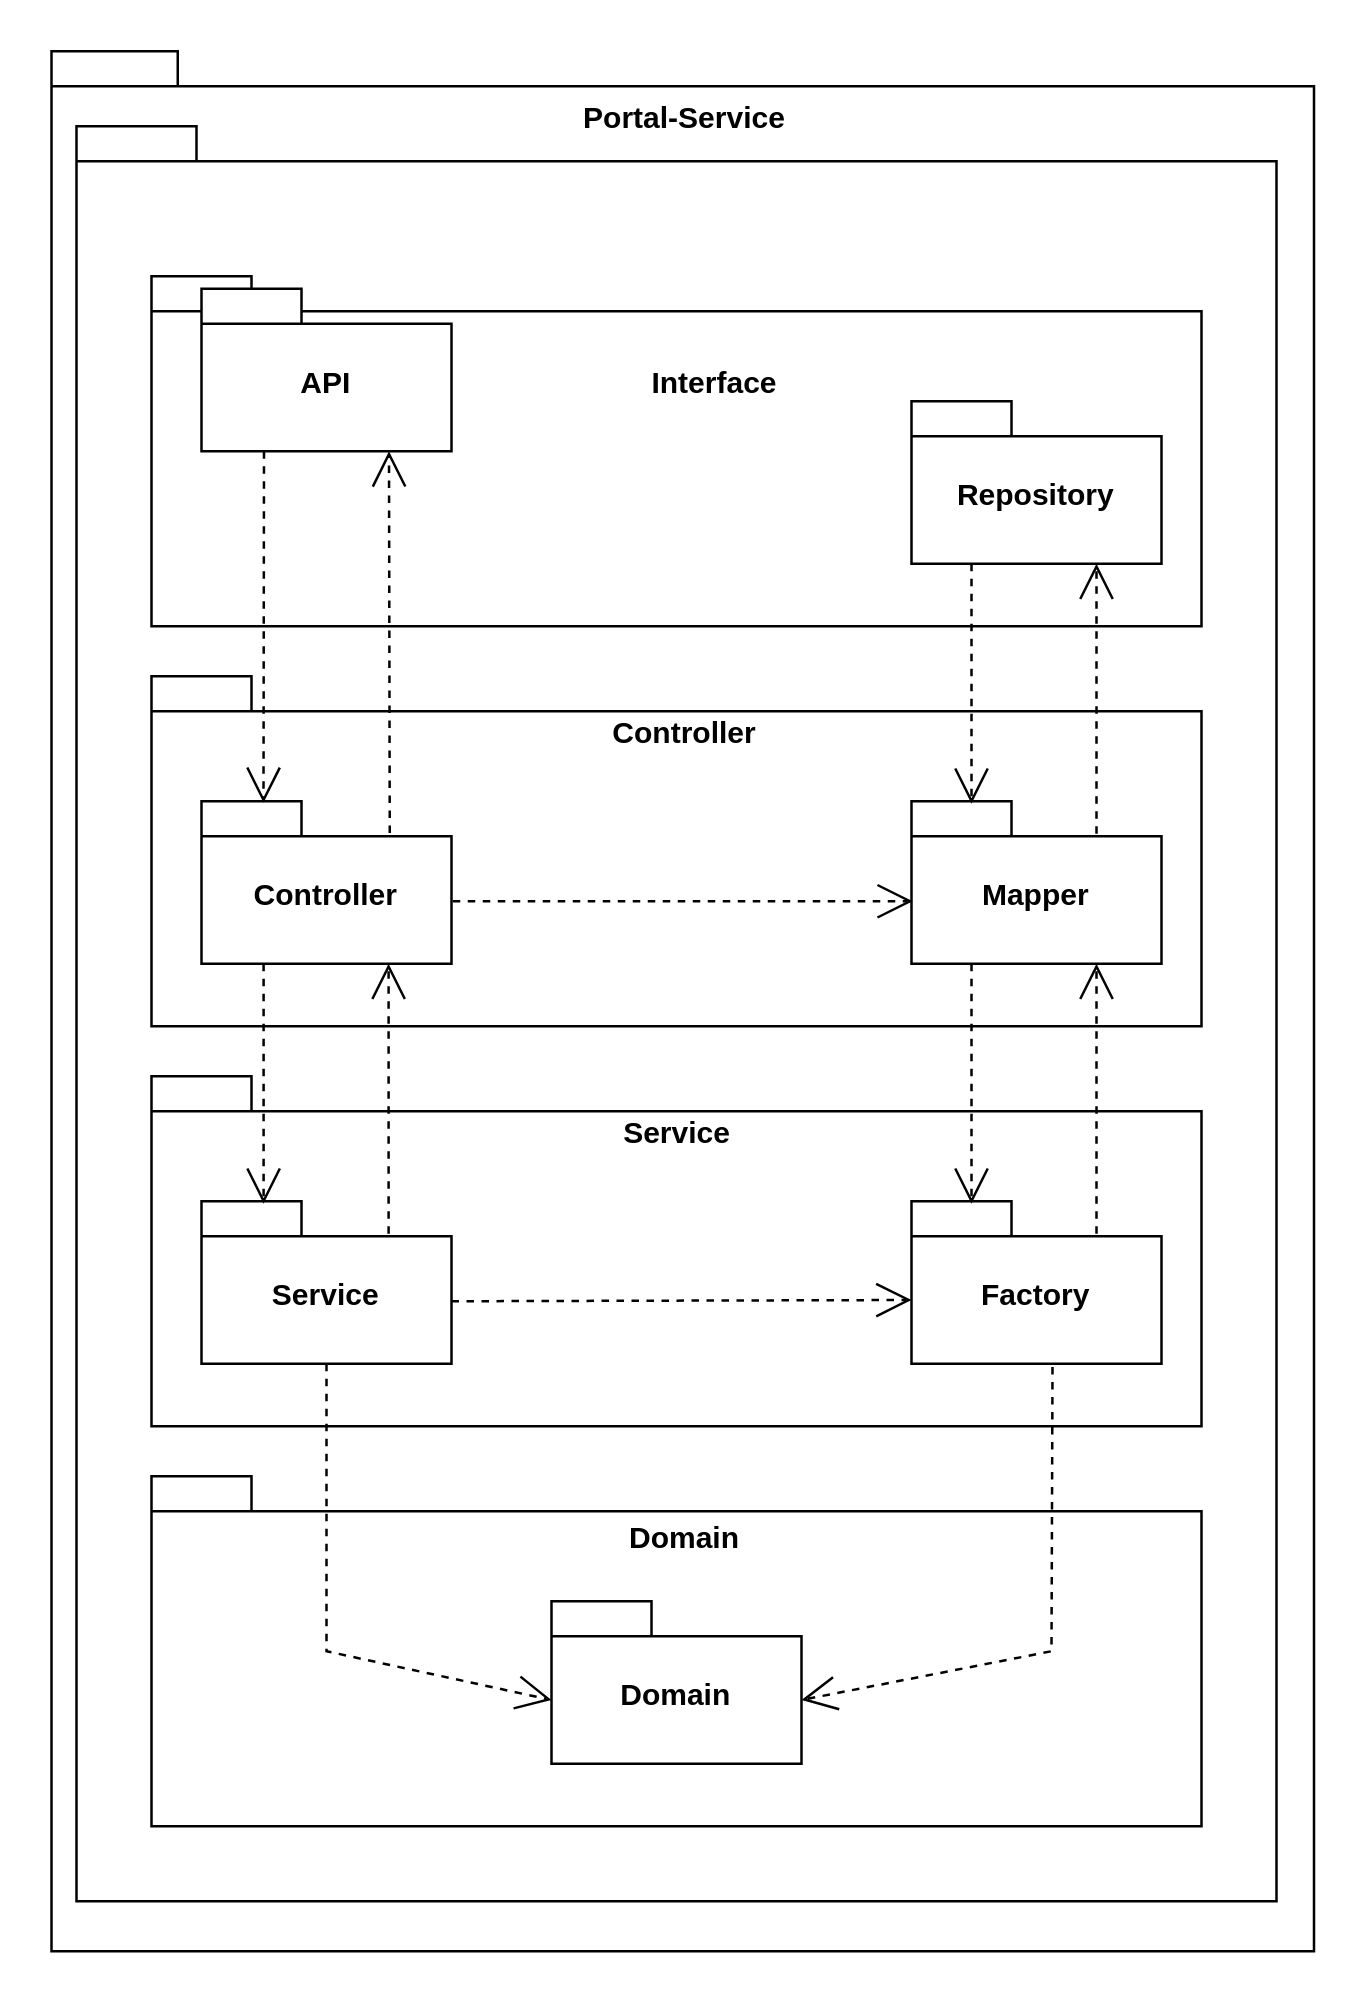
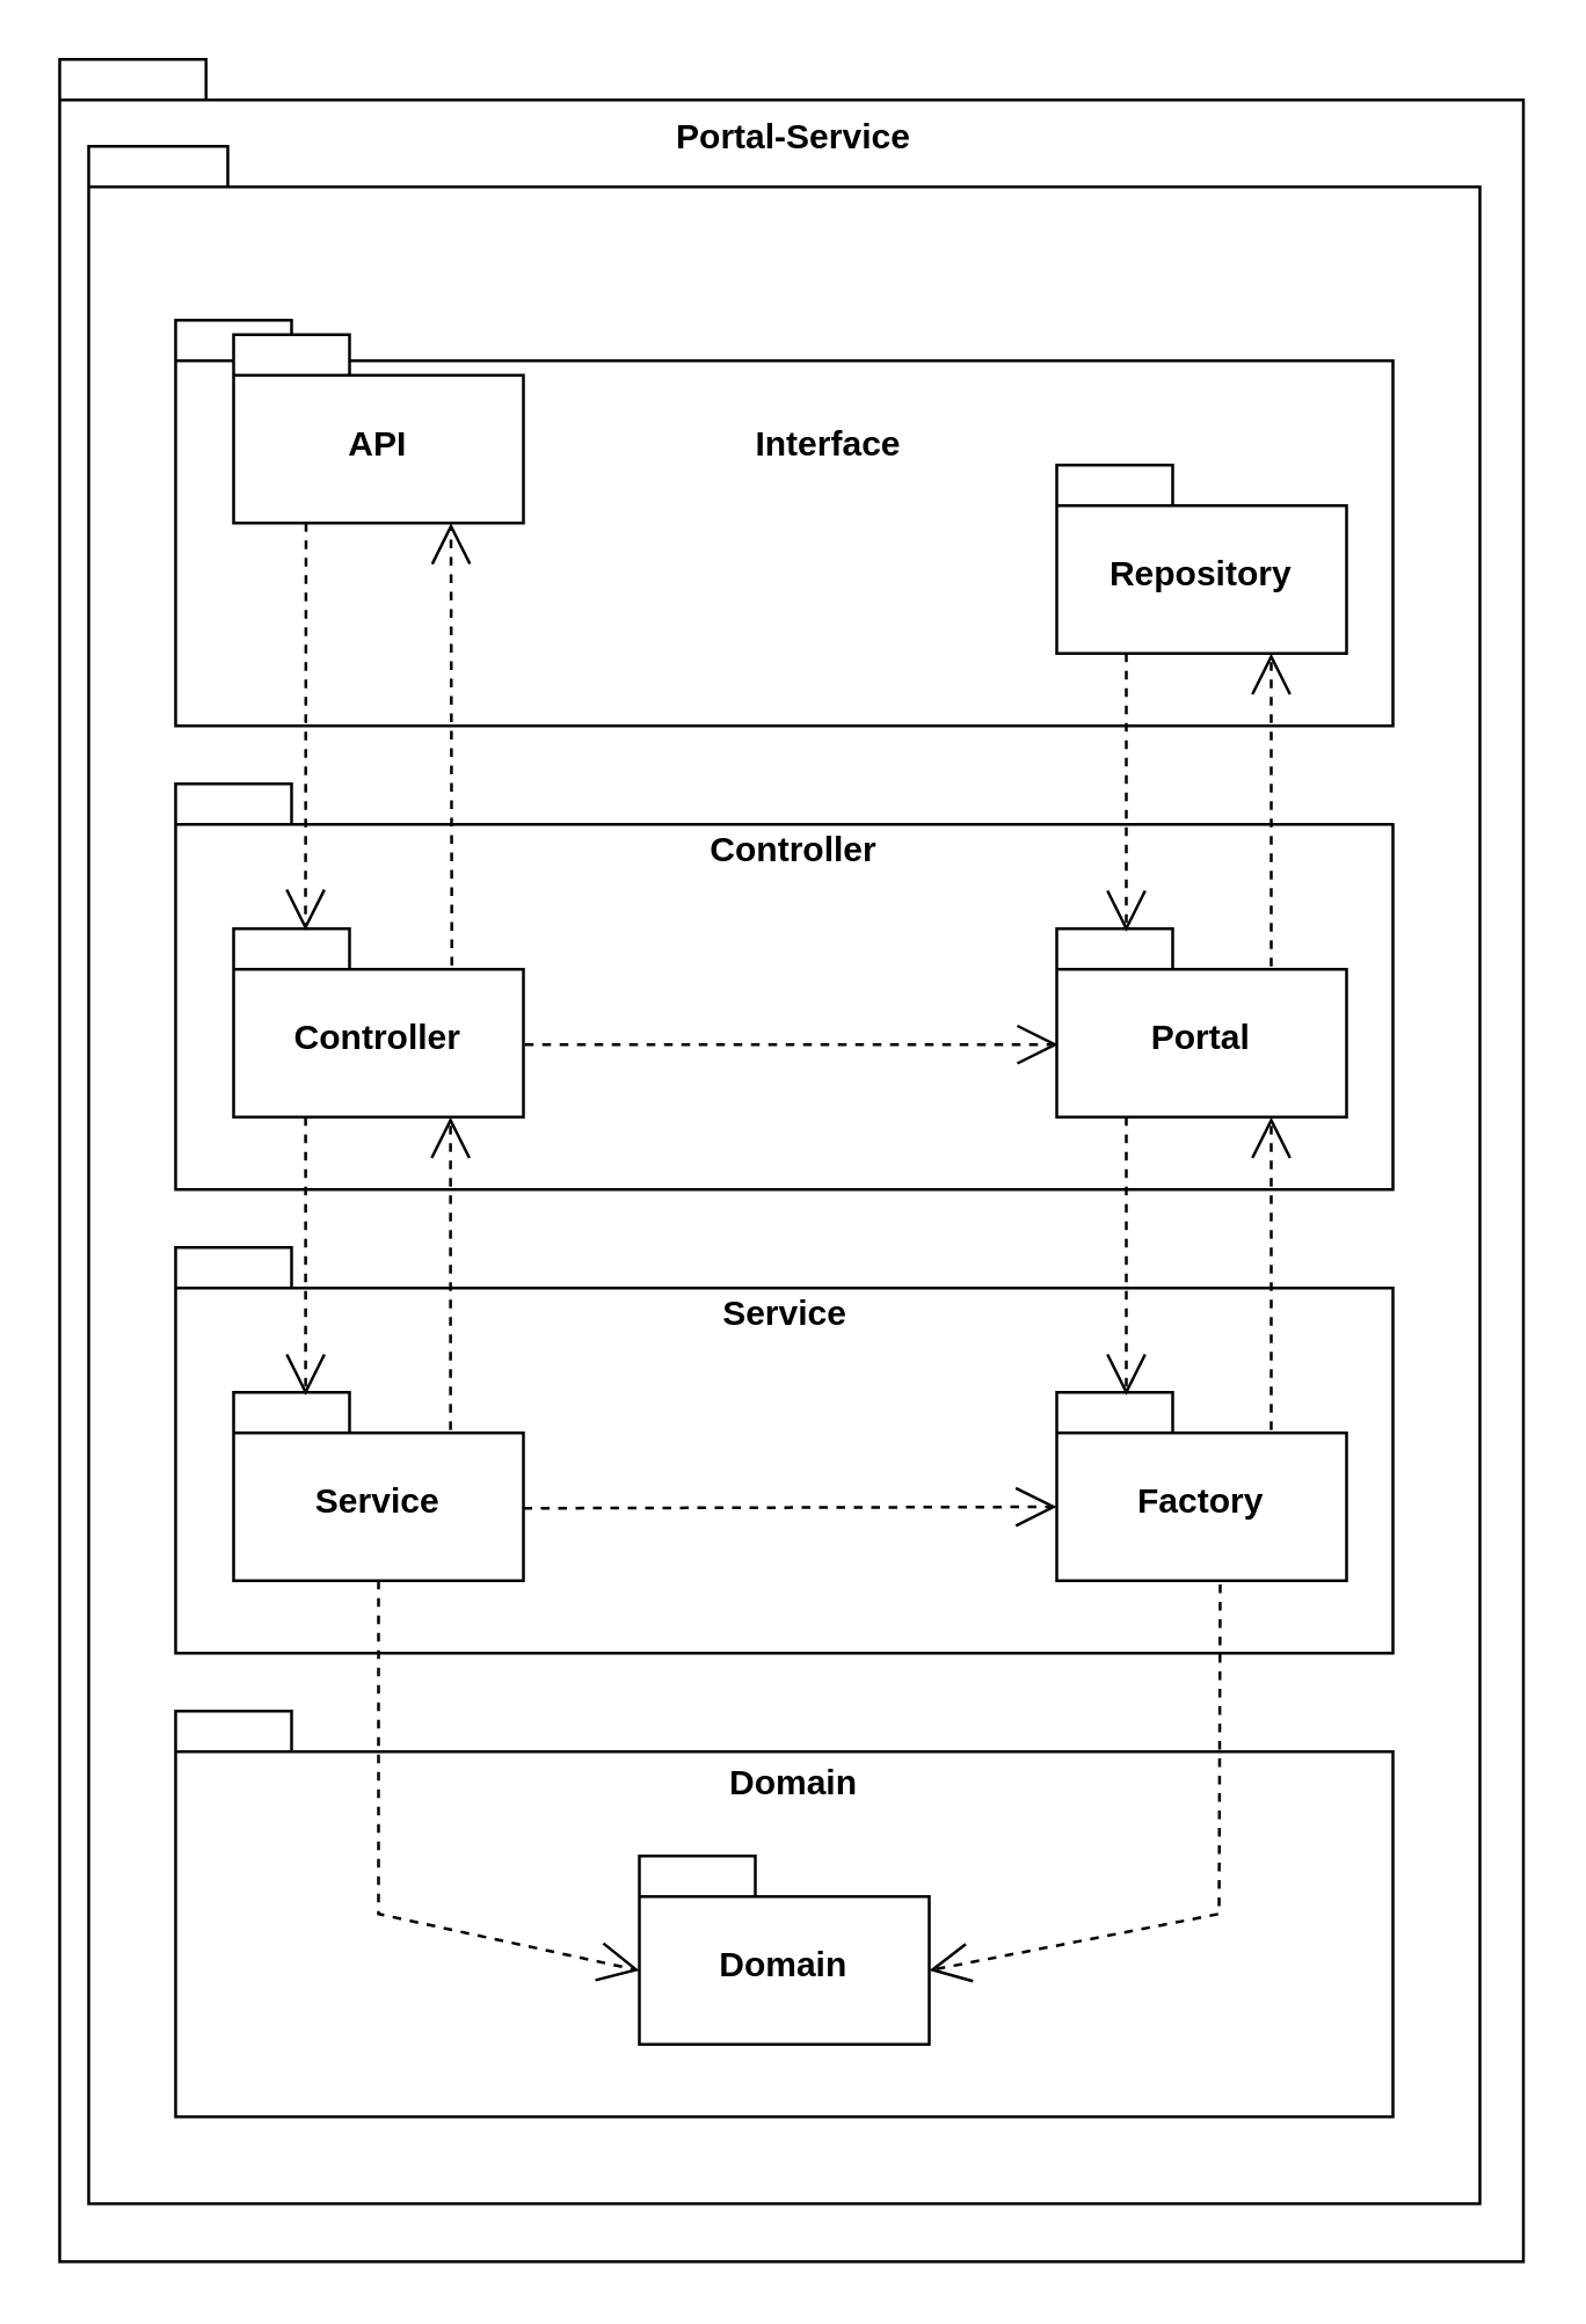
  <mxCell id="0" />
  <mxCell id="1" parent="0" />
  <mxCell id="2" value="" style="shape=folder;fontStyle=1;spacingTop=10;tabWidth=40;tabHeight=14;tabPosition=left;html=1;whiteSpace=wrap;" parent="1" vertex="1"><mxGeometry x="20" y="20" width="505" height="760" as="geometry" /></mxCell>
  <mxCell id="3" value="" style="shape=folder;fontStyle=1;spacingTop=10;tabWidth=40;tabHeight=14;tabPosition=left;html=1;whiteSpace=wrap;" parent="1" vertex="1"><mxGeometry x="30" y="50" width="480" height="710" as="geometry" /></mxCell>
  <mxCell id="4" value="Portal-Service" style="text;align=center;fontStyle=1;verticalAlign=middle;spacingLeft=3;spacingRight=3;strokeColor=none;rotatable=0;points=[[0,0.5],[1,0.5]];portConstraint=eastwest;html=1;" parent="1" vertex="1"><mxGeometry x="232.5" y="34" width="80" height="26" as="geometry" /></mxCell>
  <mxCell id="5" value="" style="shape=folder;fontStyle=1;spacingTop=10;tabWidth=40;tabHeight=14;tabPosition=left;html=1;whiteSpace=wrap;" parent="1" vertex="1"><mxGeometry x="60" y="110" width="420" height="140" as="geometry" /></mxCell>
  <mxCell id="6" value="API" style="shape=folder;fontStyle=1;spacingTop=10;tabWidth=40;tabHeight=14;tabPosition=left;html=1;whiteSpace=wrap;" vertex="1" parent="1"><mxGeometry x="80" y="115" width="100" height="65" as="geometry" /></mxCell>
  <mxCell id="7" value="Repository" style="shape=folder;fontStyle=1;spacingTop=10;tabWidth=40;tabHeight=14;tabPosition=left;html=1;whiteSpace=wrap;" vertex="1" parent="1"><mxGeometry x="364" y="160" width="100" height="65" as="geometry" /></mxCell>
  <mxCell id="8" value="" style="shape=folder;fontStyle=1;spacingTop=10;tabWidth=40;tabHeight=14;tabPosition=left;html=1;whiteSpace=wrap;" vertex="1" parent="1"><mxGeometry x="60" y="270" width="420" height="140" as="geometry" /></mxCell>
  <mxCell id="9" value="" style="shape=folder;fontStyle=1;spacingTop=10;tabWidth=40;tabHeight=14;tabPosition=left;html=1;whiteSpace=wrap;" vertex="1" parent="1"><mxGeometry x="60" y="430" width="420" height="140" as="geometry" /></mxCell>
  <mxCell id="10" value="" style="shape=folder;fontStyle=1;spacingTop=10;tabWidth=40;tabHeight=14;tabPosition=left;html=1;whiteSpace=wrap;" vertex="1" parent="1"><mxGeometry x="60" y="590" width="420" height="140" as="geometry" /></mxCell>
  <mxCell id="11" value="Controller" style="shape=folder;fontStyle=1;spacingTop=10;tabWidth=40;tabHeight=14;tabPosition=left;html=1;whiteSpace=wrap;" vertex="1" parent="1"><mxGeometry x="80" y="320" width="100" height="65" as="geometry" /></mxCell>
- <mxCell id="12" value="Mapper" style="shape=folder;fontStyle=1;spacingTop=10;tabWidth=40;tabHeight=14;tabPosition=left;html=1;whiteSpace=wrap;" vertex="1" parent="1"><mxGeometry x="364" y="320" width="100" height="65" as="geometry" /></mxCell>
+ <mxCell id="12" value="Portal" style="shape=folder;fontStyle=1;spacingTop=10;tabWidth=40;tabHeight=14;tabPosition=left;html=1;whiteSpace=wrap;" vertex="1" parent="1"><mxGeometry x="364" y="320" width="100" height="65" as="geometry" /></mxCell>
  <mxCell id="13" value="Service" style="shape=folder;fontStyle=1;spacingTop=10;tabWidth=40;tabHeight=14;tabPosition=left;html=1;whiteSpace=wrap;" vertex="1" parent="1"><mxGeometry x="80" y="480" width="100" height="65" as="geometry" /></mxCell>
  <mxCell id="14" value="Factory" style="shape=folder;fontStyle=1;spacingTop=10;tabWidth=40;tabHeight=14;tabPosition=left;html=1;whiteSpace=wrap;" vertex="1" parent="1"><mxGeometry x="364" y="480" width="100" height="65" as="geometry" /></mxCell>
  <mxCell id="15" value="Domain" style="shape=folder;fontStyle=1;spacingTop=10;tabWidth=40;tabHeight=14;tabPosition=left;html=1;whiteSpace=wrap;" vertex="1" parent="1"><mxGeometry x="220" y="640" width="100" height="65" as="geometry" /></mxCell>
  <mxCell id="16" value="" style="endArrow=open;endSize=12;dashed=1;html=1;rounded=0;exitX=0.25;exitY=1;exitDx=0;exitDy=0;exitPerimeter=0;entryX=0.248;entryY=0.01;entryDx=0;entryDy=0;entryPerimeter=0;" edge="1" parent="1" source="6" target="11"><mxGeometry width="160" relative="1" as="geometry"><mxPoint x="130" y="270" as="sourcePoint" /><mxPoint x="290" y="270" as="targetPoint" /></mxGeometry></mxCell>
  <mxCell id="17" value="" style="endArrow=open;endSize=12;dashed=1;html=1;rounded=0;entryX=0.75;entryY=1;entryDx=0;entryDy=0;entryPerimeter=0;exitX=0.753;exitY=0.196;exitDx=0;exitDy=0;exitPerimeter=0;" edge="1" parent="1" source="11" target="6"><mxGeometry width="160" relative="1" as="geometry"><mxPoint x="160" y="320" as="sourcePoint" /><mxPoint x="320" y="320" as="targetPoint" /></mxGeometry></mxCell>
  <mxCell id="18" value="" style="endArrow=open;endSize=12;dashed=1;html=1;rounded=0;exitX=0.25;exitY=1;exitDx=0;exitDy=0;exitPerimeter=0;entryX=0.248;entryY=0.01;entryDx=0;entryDy=0;entryPerimeter=0;" edge="1" parent="1"><mxGeometry width="160" relative="1" as="geometry"><mxPoint x="388" y="225" as="sourcePoint" /><mxPoint x="388" y="321" as="targetPoint" /></mxGeometry></mxCell>
  <mxCell id="19" value="" style="endArrow=open;endSize=12;dashed=1;html=1;rounded=0;entryX=0.75;entryY=1;entryDx=0;entryDy=0;entryPerimeter=0;exitX=0.753;exitY=0.196;exitDx=0;exitDy=0;exitPerimeter=0;" edge="1" parent="1"><mxGeometry width="160" relative="1" as="geometry"><mxPoint x="438" y="333" as="sourcePoint" /><mxPoint x="438" y="225" as="targetPoint" /></mxGeometry></mxCell>
  <mxCell id="20" value="" style="endArrow=open;endSize=12;dashed=1;html=1;rounded=0;exitX=0.25;exitY=1;exitDx=0;exitDy=0;exitPerimeter=0;entryX=0.248;entryY=0.01;entryDx=0;entryDy=0;entryPerimeter=0;" edge="1" parent="1"><mxGeometry width="160" relative="1" as="geometry"><mxPoint x="388" y="385" as="sourcePoint" /><mxPoint x="388" y="481" as="targetPoint" /></mxGeometry></mxCell>
  <mxCell id="21" value="" style="endArrow=open;endSize=12;dashed=1;html=1;rounded=0;entryX=0.75;entryY=1;entryDx=0;entryDy=0;entryPerimeter=0;exitX=0.753;exitY=0.196;exitDx=0;exitDy=0;exitPerimeter=0;" edge="1" parent="1"><mxGeometry width="160" relative="1" as="geometry"><mxPoint x="438" y="493" as="sourcePoint" /><mxPoint x="438" y="385" as="targetPoint" /></mxGeometry></mxCell>
  <mxCell id="22" value="" style="endArrow=open;endSize=12;dashed=1;html=1;rounded=0;exitX=0.25;exitY=1;exitDx=0;exitDy=0;exitPerimeter=0;entryX=0.248;entryY=0.01;entryDx=0;entryDy=0;entryPerimeter=0;" edge="1" parent="1"><mxGeometry width="160" relative="1" as="geometry"><mxPoint x="104.84" y="385" as="sourcePoint" /><mxPoint x="104.84" y="481" as="targetPoint" /></mxGeometry></mxCell>
  <mxCell id="23" value="" style="endArrow=open;endSize=12;dashed=1;html=1;rounded=0;entryX=0.75;entryY=1;entryDx=0;entryDy=0;entryPerimeter=0;exitX=0.753;exitY=0.196;exitDx=0;exitDy=0;exitPerimeter=0;" edge="1" parent="1"><mxGeometry width="160" relative="1" as="geometry"><mxPoint x="154.84" y="493" as="sourcePoint" /><mxPoint x="154.84" y="385" as="targetPoint" /></mxGeometry></mxCell>
  <mxCell id="24" value="" style="endArrow=open;endSize=12;dashed=1;html=1;rounded=0;entryX=0;entryY=0;entryDx=0;entryDy=39.5;entryPerimeter=0;exitX=0.5;exitY=1;exitDx=0;exitDy=0;exitPerimeter=0;" edge="1" parent="1" source="13" target="15"><mxGeometry width="160" relative="1" as="geometry"><mxPoint x="70" y="630" as="sourcePoint" /><mxPoint x="230" y="630" as="targetPoint" /><Array as="points"><mxPoint x="130" y="660" /></Array></mxGeometry></mxCell>
  <mxCell id="25" value="" style="endArrow=open;endSize=12;dashed=1;html=1;rounded=0;exitX=0.564;exitY=1.02;exitDx=0;exitDy=0;exitPerimeter=0;entryX=0;entryY=0;entryDx=100;entryDy=39.5;entryPerimeter=0;" edge="1" parent="1" source="14" target="15"><mxGeometry width="160" relative="1" as="geometry"><mxPoint x="420" y="580" as="sourcePoint" /><mxPoint x="360" y="679.5" as="targetPoint" /><Array as="points"><mxPoint x="420" y="660" /></Array></mxGeometry></mxCell>
  <mxCell id="26" value="Interface" style="text;align=center;fontStyle=1;verticalAlign=middle;spacingLeft=3;spacingRight=3;strokeColor=none;rotatable=0;points=[[0,0.5],[1,0.5]];portConstraint=eastwest;html=1;" vertex="1" parent="1"><mxGeometry x="245" y="140" width="80" height="26" as="geometry" /></mxCell>
  <mxCell id="27" value="Controller" style="text;align=center;fontStyle=1;verticalAlign=middle;spacingLeft=3;spacingRight=3;strokeColor=none;rotatable=0;points=[[0,0.5],[1,0.5]];portConstraint=eastwest;html=1;" vertex="1" parent="1"><mxGeometry x="232.5" y="280" width="80" height="26" as="geometry" /></mxCell>
  <mxCell id="28" value="Service" style="text;align=center;fontStyle=1;verticalAlign=middle;spacingLeft=3;spacingRight=3;strokeColor=none;rotatable=0;points=[[0,0.5],[1,0.5]];portConstraint=eastwest;html=1;" vertex="1" parent="1"><mxGeometry x="230" y="440" width="80" height="26" as="geometry" /></mxCell>
  <mxCell id="29" value="Domain" style="text;align=center;fontStyle=1;verticalAlign=middle;spacingLeft=3;spacingRight=3;strokeColor=none;rotatable=0;points=[[0,0.5],[1,0.5]];portConstraint=eastwest;html=1;" vertex="1" parent="1"><mxGeometry x="232.5" y="601.5" width="80" height="26" as="geometry" /></mxCell>
  <mxCell id="30" value="" style="endArrow=open;endSize=12;dashed=1;html=1;rounded=0;entryX=0;entryY=0;entryDx=0;entryDy=39.5;entryPerimeter=0;" edge="1" parent="1" target="14"><mxGeometry width="160" relative="1" as="geometry"><mxPoint x="180" y="520" as="sourcePoint" /><mxPoint x="340" y="520" as="targetPoint" /></mxGeometry></mxCell>
  <mxCell id="31" value="" style="endArrow=open;endSize=12;dashed=1;html=1;rounded=0;entryX=0;entryY=0;entryDx=0;entryDy=39.5;entryPerimeter=0;" edge="1" parent="1"><mxGeometry width="160" relative="1" as="geometry"><mxPoint x="180.5" y="360" as="sourcePoint" /><mxPoint x="364.5" y="360" as="targetPoint" /></mxGeometry></mxCell>
